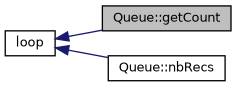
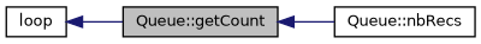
  digraph {
    rankdir=LR
    node [color=black fillcolor=white fontname=Helvetica fontsize=10 shape=record style=filled]
    edge [color=midnightblue dir=back fontname=Helvetica fontsize=10 labelfontname=Helvetica labelfontsize=10 style=solid]
    n1 [fillcolor=grey75 fontcolor=black height=0.2 label="Queue::getCount" width=0.4]
    n2 [height=0.2 label="Queue::nbRecs" width=0.4]
    n3 [height=0.2 label=loop width=0.4]
-   n3 -> n2
+   n1 -> n2
    n3 -> n1
  }
